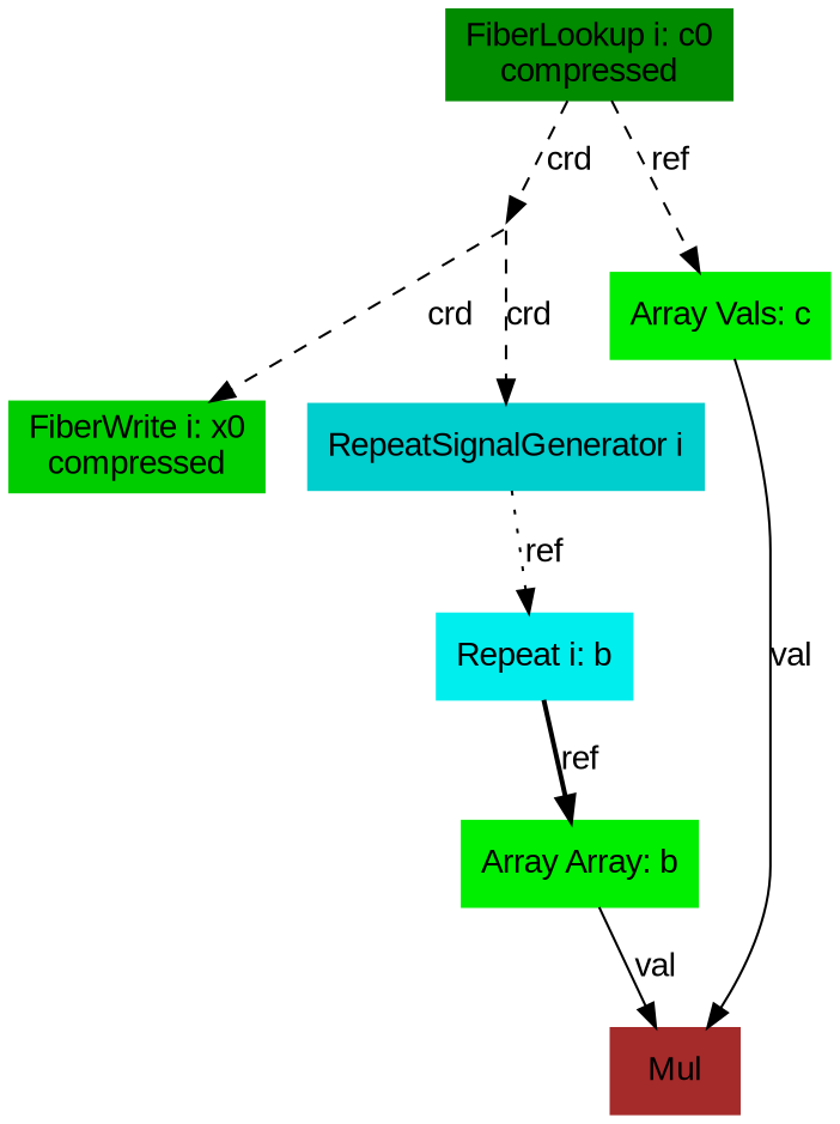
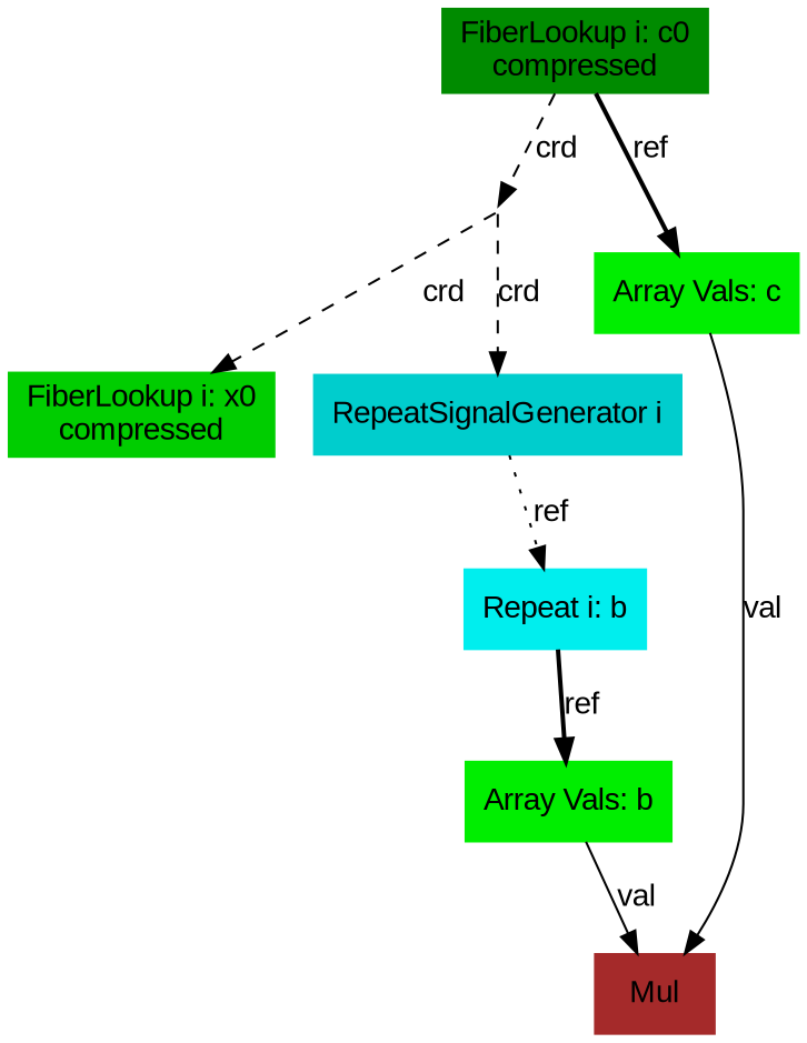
  digraph {
    fontname="Liberation Sans"
    node [color=green2 fontname="Liberation Sans" shape=box style=filled type=arrayvals]
    edge [fontname="Liberation Sans" style=dashed type=crd]
    n1 [color=green4 format=compressed index=i label="FiberLookup i: c0\ncompressed" root=true src=true tensor=c type=fiberlookup]
    7 [shape=point style=invis type=broadcast color=""]
    n3 [label="Array Vals: c" tensor=c]
-   n4 [color=green3 crdsize=c0_dim format=compressed index=i label="FiberWrite i: x0\ncompressed" segsize=2 sink=true tensor=x type=fiberwrite]
+   n4 [color=green3 crdsize=c0_dim format=compressed index=i label="FiberLookup i: x0\ncompressed" segsize=2 sink=true tensor=x type=fiberwrite]
    n5 [color=cyan3 index=i label="RepeatSignalGenerator i" type=repsiggen]
    n6 [color=brown label=Mul type=mul]
    n7 [color=cyan2 index=i label="Repeat i: b" root=true tensor=b type=repeat]
-   n8 [label="Array Array: b" tensor=b]
+   n8 [label="Array Vals: b" tensor=b]
    n1 -> 7 [label=crd]
-   n1 -> n3 [label=ref type=ref]
+   n1 -> n3 [label=ref style=bold type=ref]
    7 -> n4 [label=crd]
    7 -> n5 [label=crd]
    n3 -> n6 [label=val type=val style=""]
    n5 -> n7 [label=ref style=dotted type=repsig]
    n7 -> n8 [label=ref style=bold type=ref]
    n8 -> n6 [label=val type=val style=""]
  }
